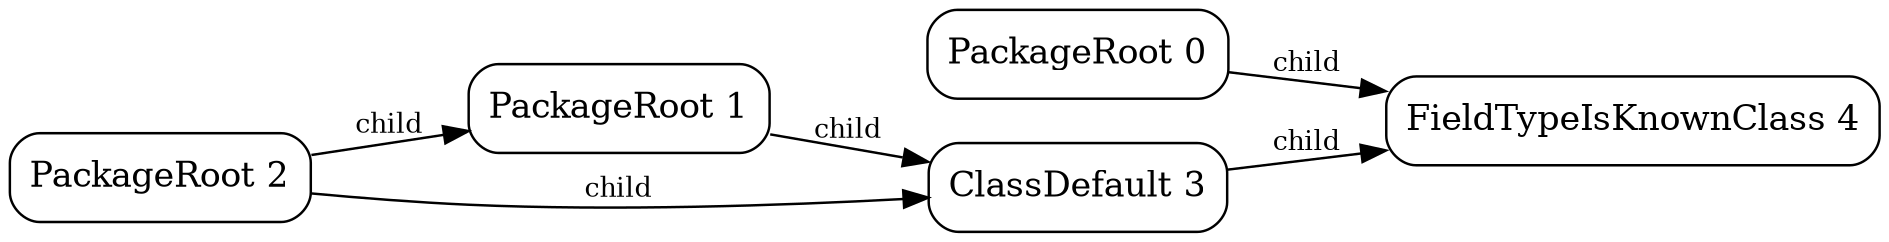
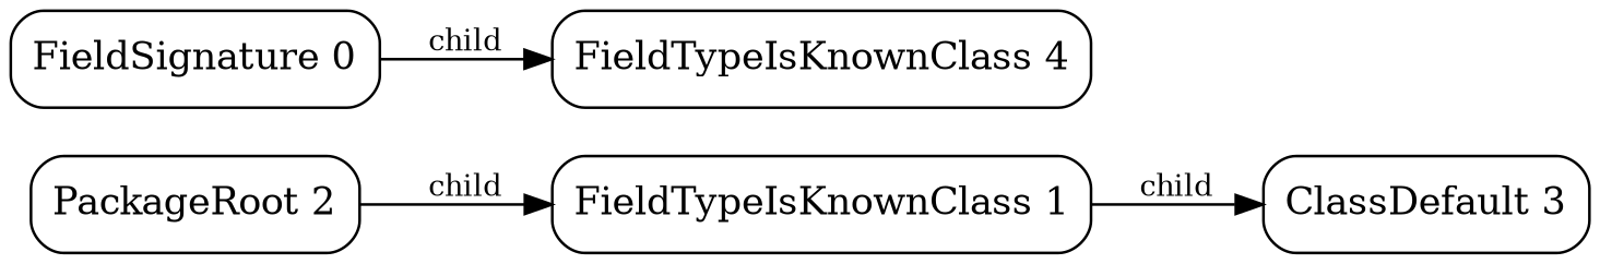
  digraph {
    rankdir=LR
    node [color=black shape=box style=rounded]
    edge [color=black constraint=true fontsize=11]
-   "PackageRoot 1"
+   "PackageRoot 1" [label="FieldTypeIsKnownClass 1"]
    "ClassDefault 3"
    "FieldTypeIsKnownClass 4"
-   "FieldSignature 0" [label="PackageRoot 0"]
+   "FieldSignature 0"
    n5 [label="PackageRoot 2"]
    "PackageRoot 1" -> "ClassDefault 3" [label=child]
-   "ClassDefault 3" -> "FieldTypeIsKnownClass 4" [label=child]
    "FieldSignature 0" -> "FieldTypeIsKnownClass 4" [label=child]
    n5 -> "PackageRoot 1" [label=child]
-   n5 -> "ClassDefault 3" [label=child]
  }
